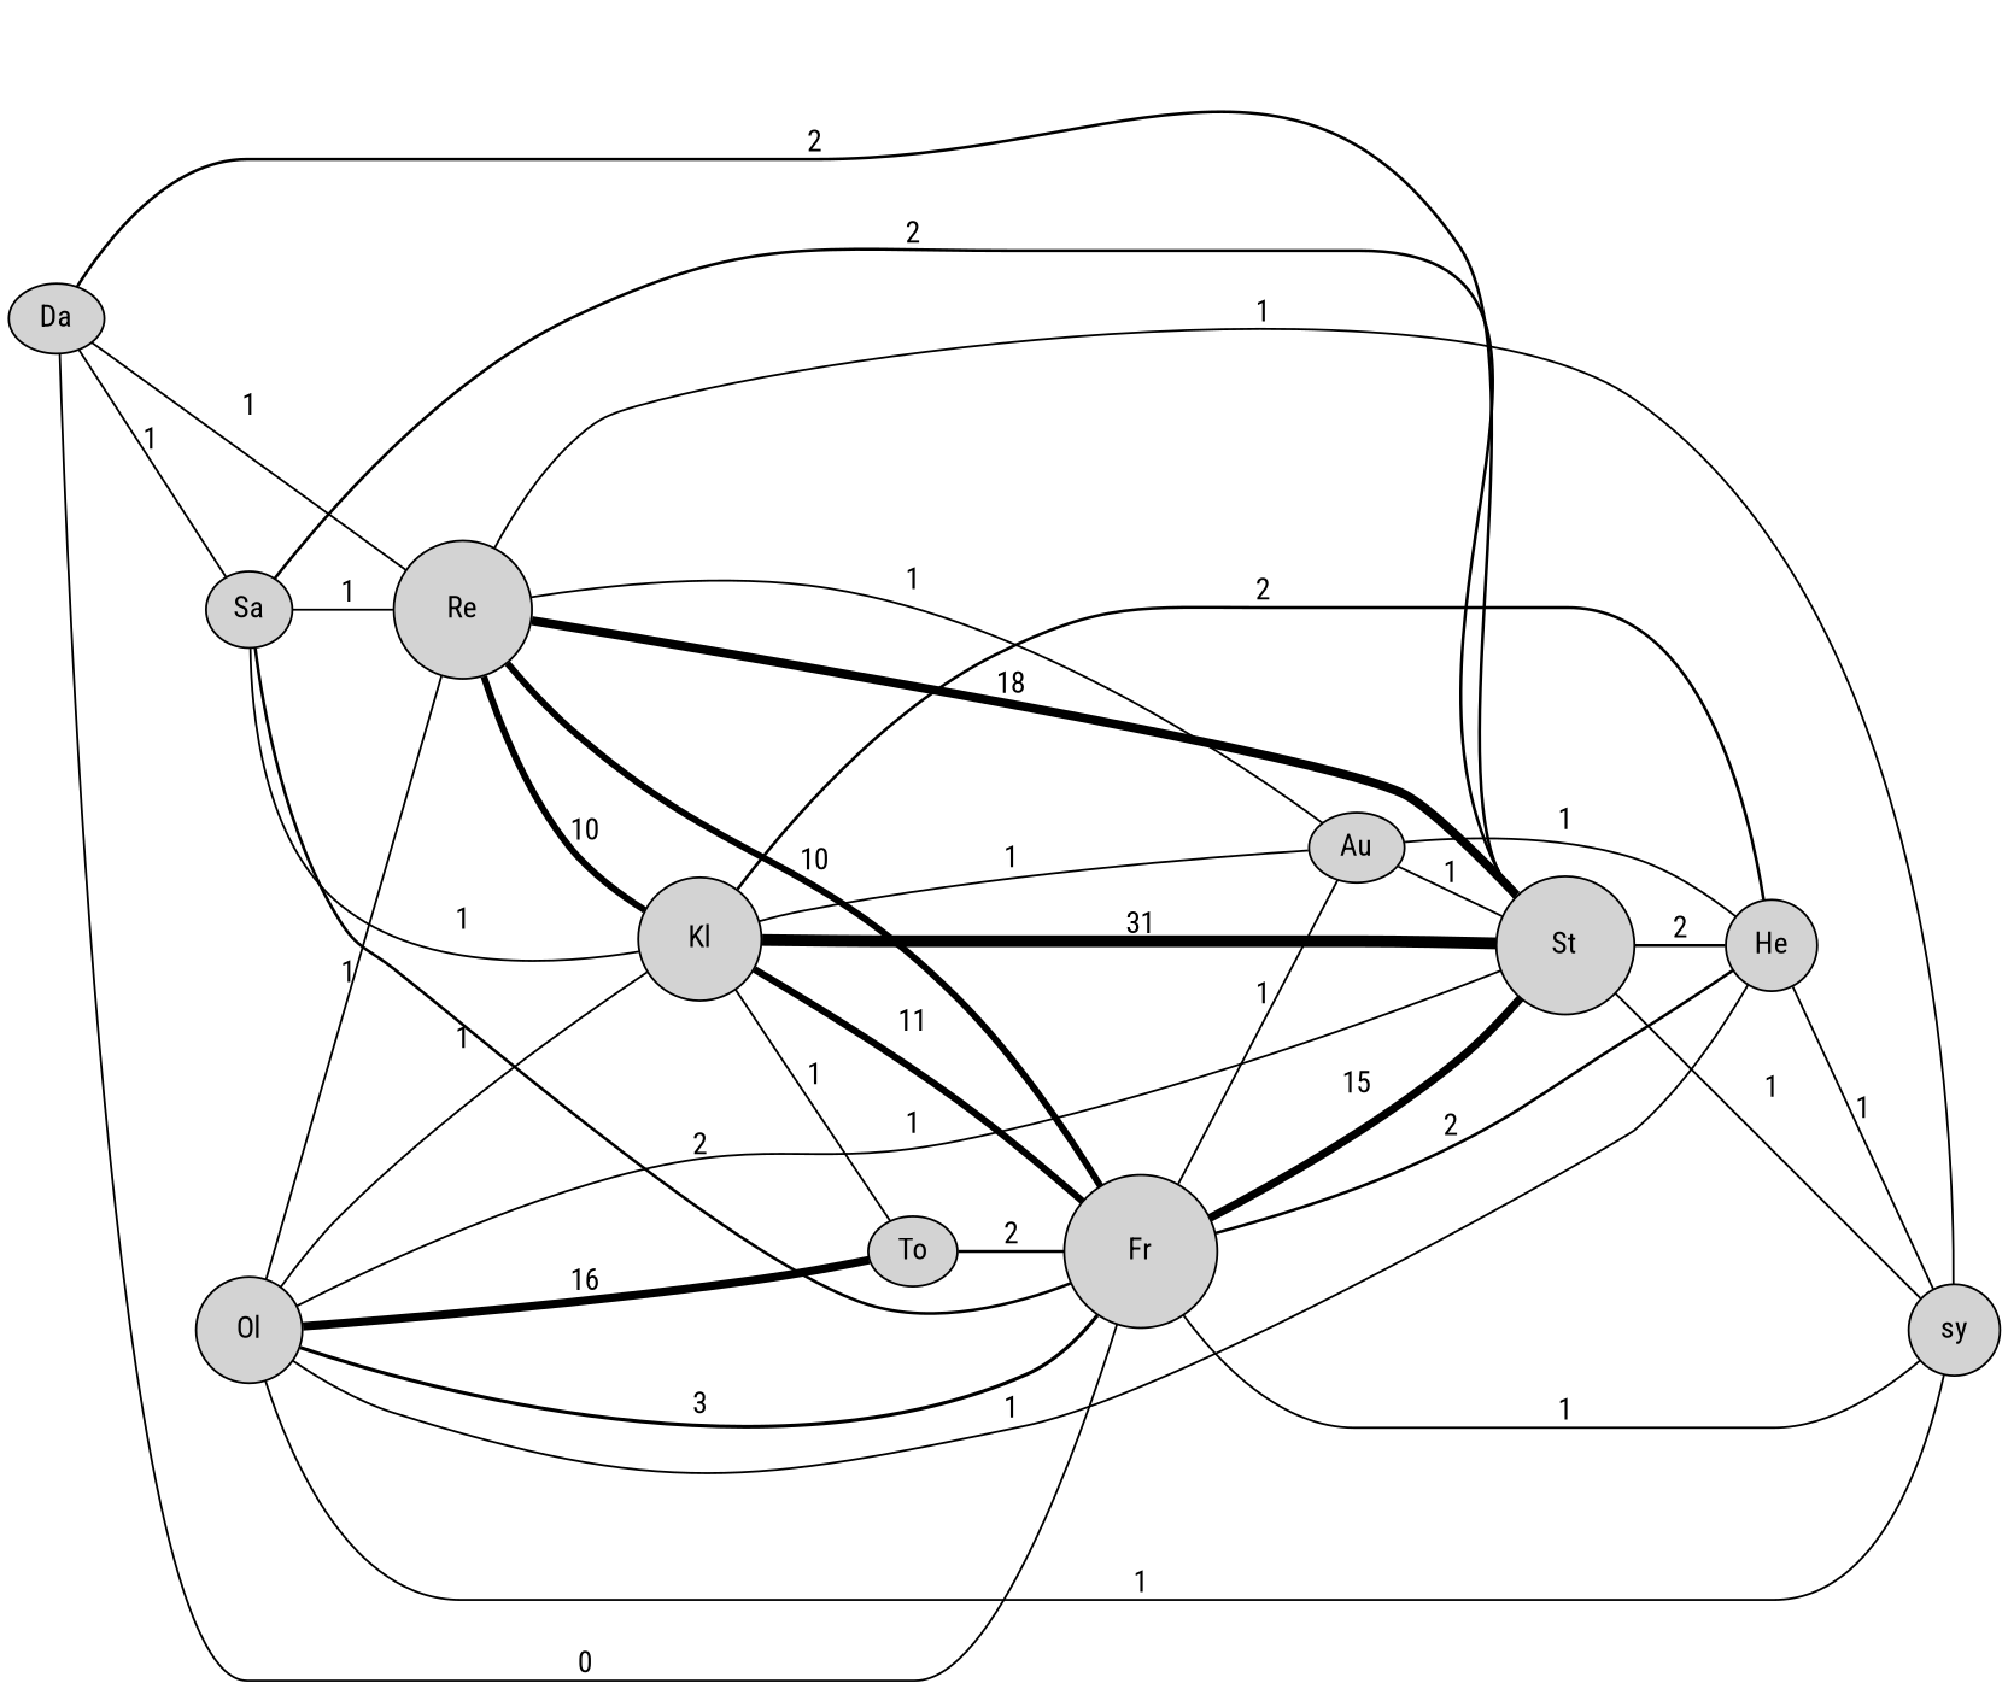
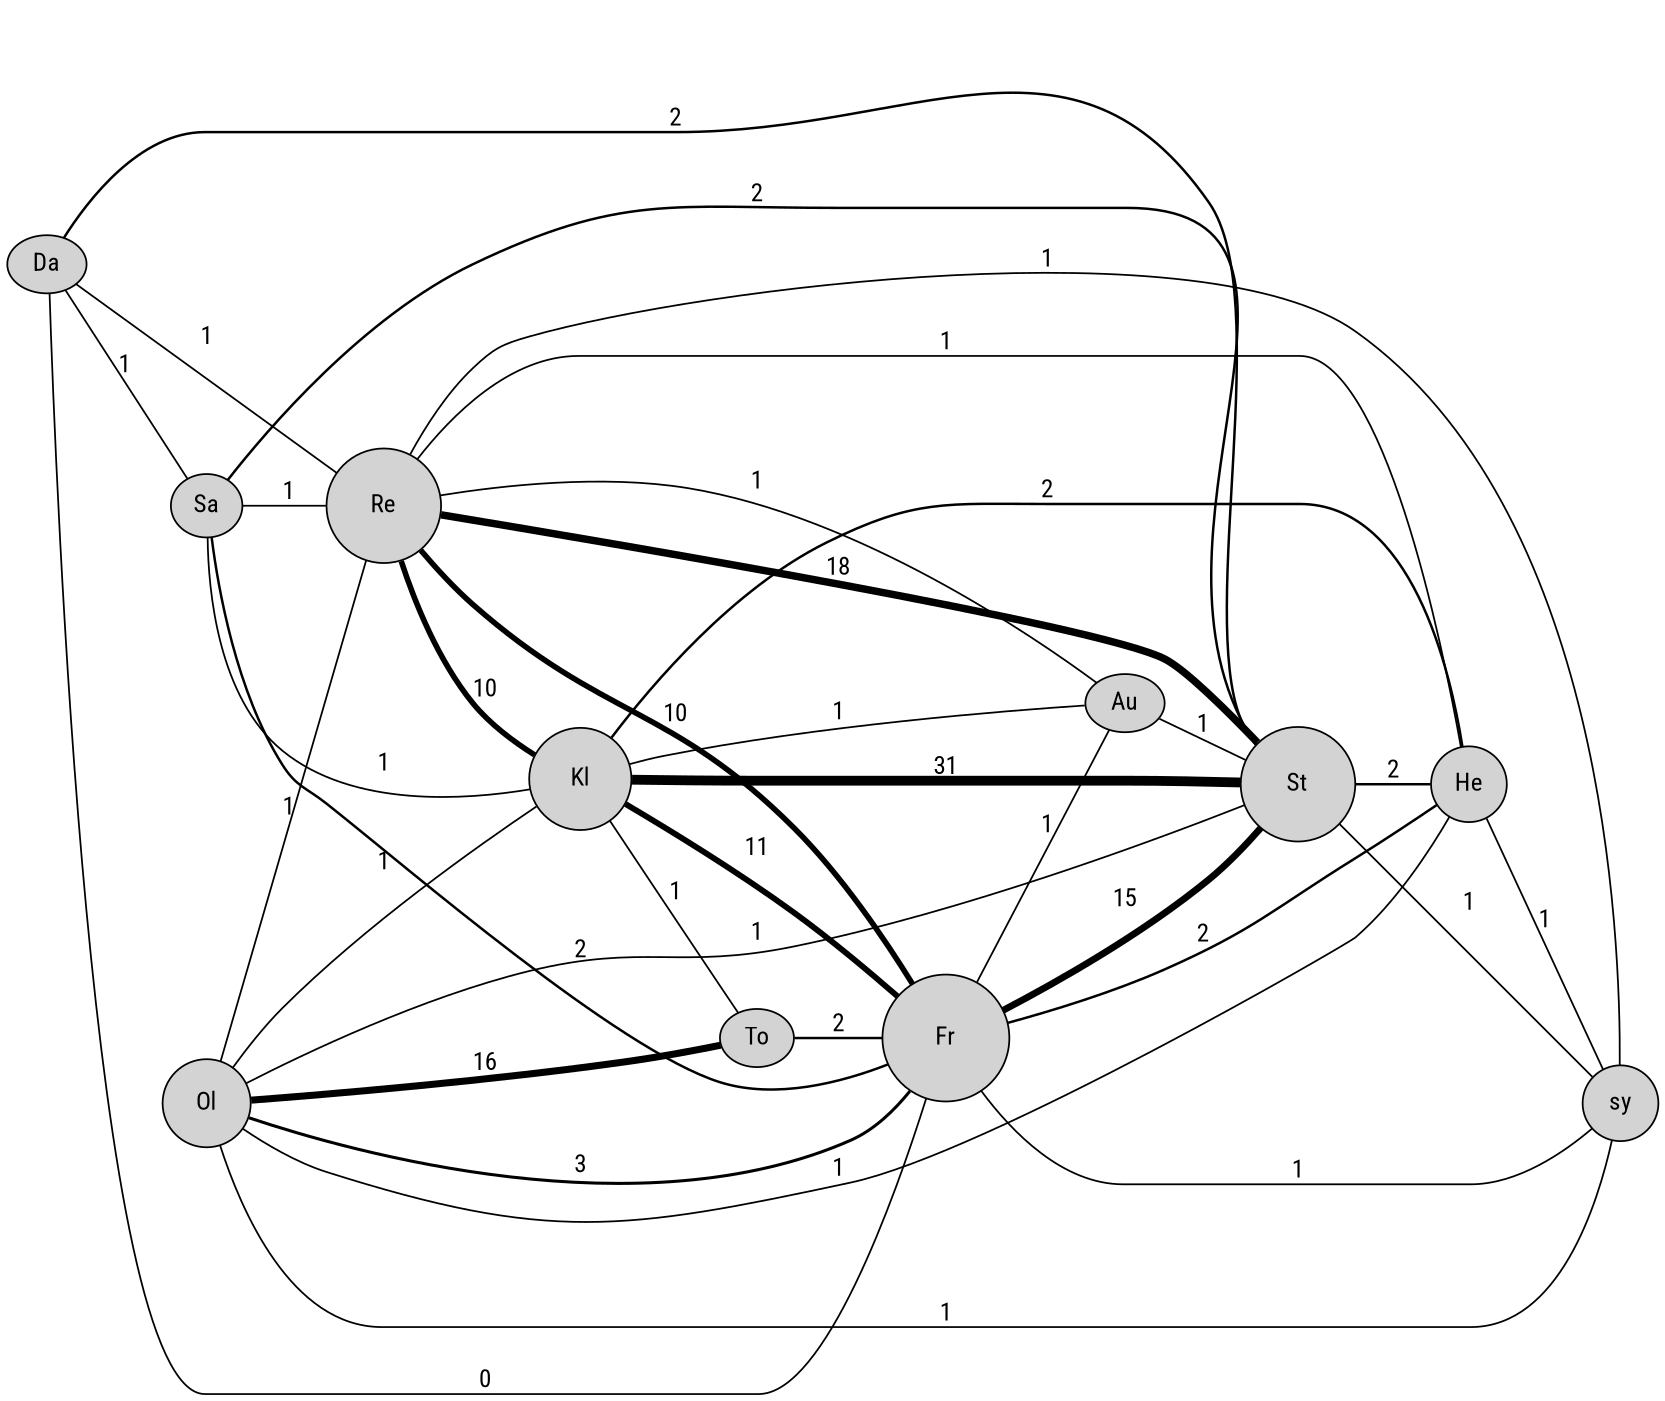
  graph {
    fontname="Roboto Condensed"
    rankdir=LR
    node [fontname="Roboto Condensed" style=filled]
    edge [fontname="Roboto Condensed" penwidth=1.0]
    n1 [height=0.9 label=Re width=0.9]
    n2 [height=0.6 label=sy width=0.6]
    n3 [height=0.8 label=Kl width=0.8]
    n4 [height=0.9 label=St width=0.9]
    n5 [height=0.6 label=He width=0.6]
    n6 [height=0.2 label=To width=0.2]
    n7 [height=0.4 label=Au width=0.4]
    n8 [height=1.0 label=Fr width=1.0]
    n9 [height=0.7 label=Ol width=0.7]
    n10 [height=0.5 label=Sa width=0.5]
    n11 [height=0.4 label=Da width=0.4]
    n1 -- n2 [label=1]
    n1 -- n3 [label=10 penwidth=3.16227766016838]
    n1 -- n4 [label=18 penwidth=4.24264068711928]
-   n7 -- n5 [label=1]
+   n1 -- n5 [label=1]
    n3 -- n6 [label=1]
    n4 -- n2 [label=1]
    n4 -- n3 [label=31 penwidth=5.56776436283002]
    n4 -- n5 [label=2 penwidth=1.4142135623731]
    n5 -- n2 [label=1]
    n5 -- n3 [label=2 penwidth=1.4142135623731]
    n6 -- n8 [label=2 penwidth=1.4142135623731]
    n7 -- n1 [label=1]
    n7 -- n3 [label=1]
    n7 -- n4 [label=1]
    n8 -- n1 [label=10 penwidth=3.16227766016838]
    n8 -- n2 [label=1]
    n8 -- n3 [label=11 penwidth=3.3166247903554]
    n8 -- n4 [label=15 penwidth=3.87298334620742]
    n8 -- n5 [label=2 penwidth=1.4142135623731]
    n8 -- n7 [label=1]
    n9 -- n1 [label=1]
    n9 -- n2 [label=1]
    n9 -- n3 [label=1]
    n9 -- n4 [label=1]
    n9 -- n5 [label=1]
    n9 -- n6 [label=16 penwidth=4.0]
    n9 -- n8 [label=3 penwidth=1.73205080756888]
    n10 -- n1 [label=1]
    n10 -- n3 [label=1]
    n10 -- n4 [label=2 penwidth=1.4142135623731]
    n10 -- n8 [label=2 penwidth=1.4142135623731]
    n11 -- n1 [label=1]
    n11 -- n4 [label=2 penwidth=1.4142135623731]
    n11 -- n8 [label=0]
    n11 -- n10 [label=1]
  }
